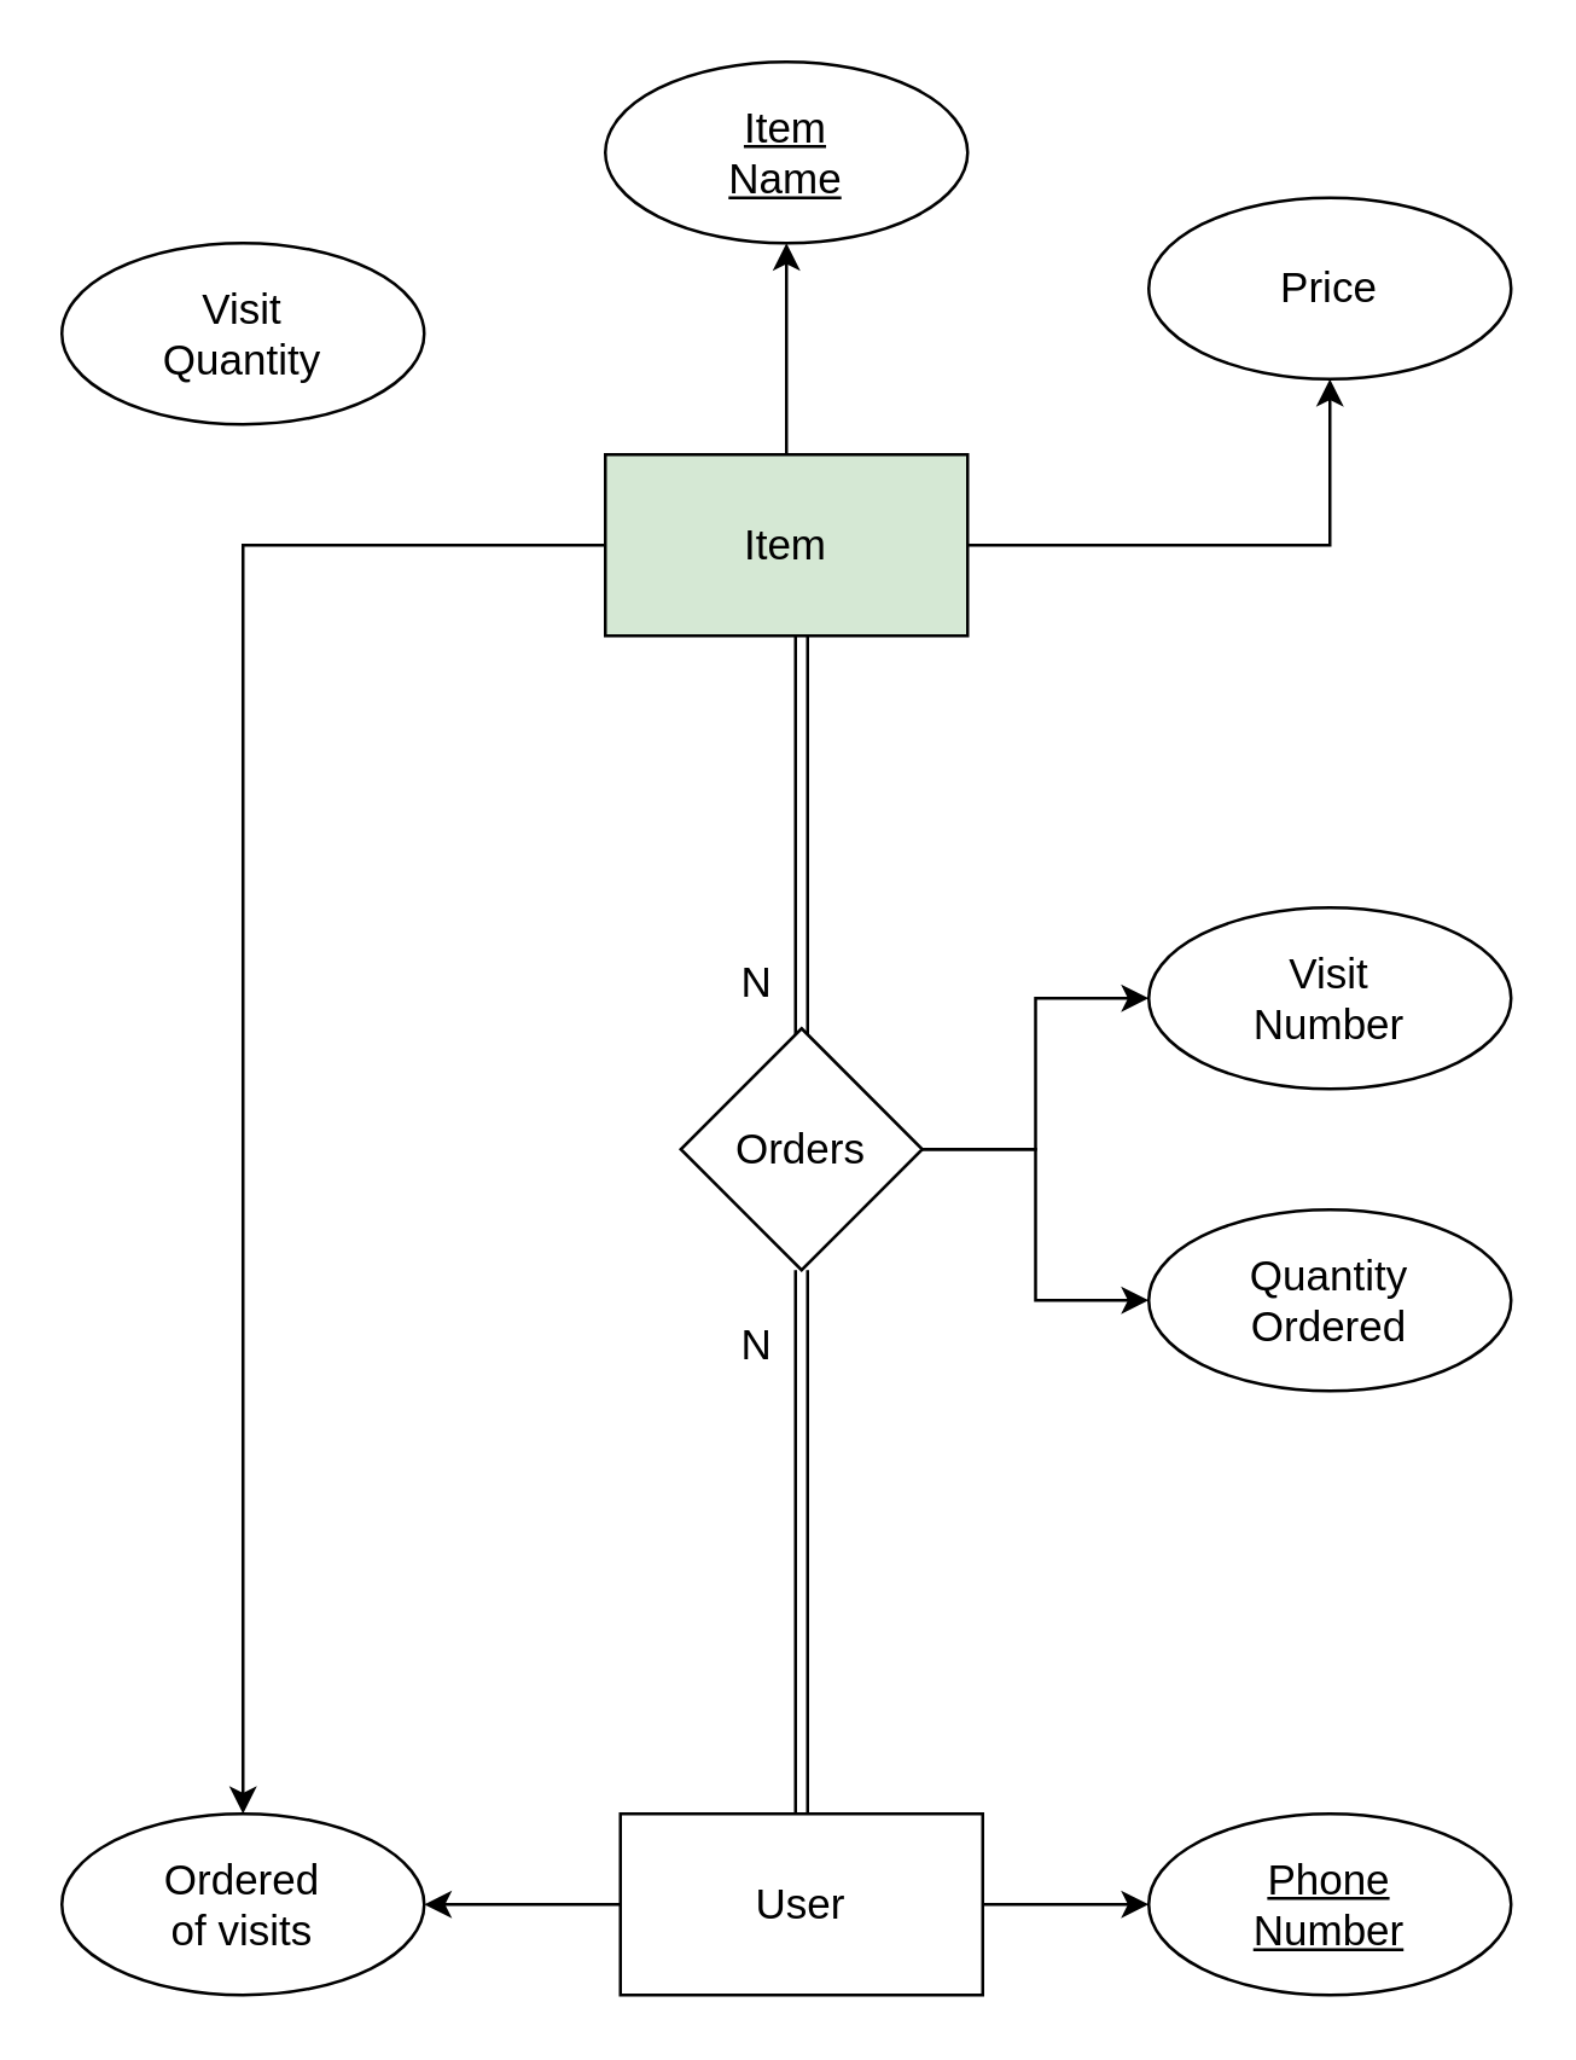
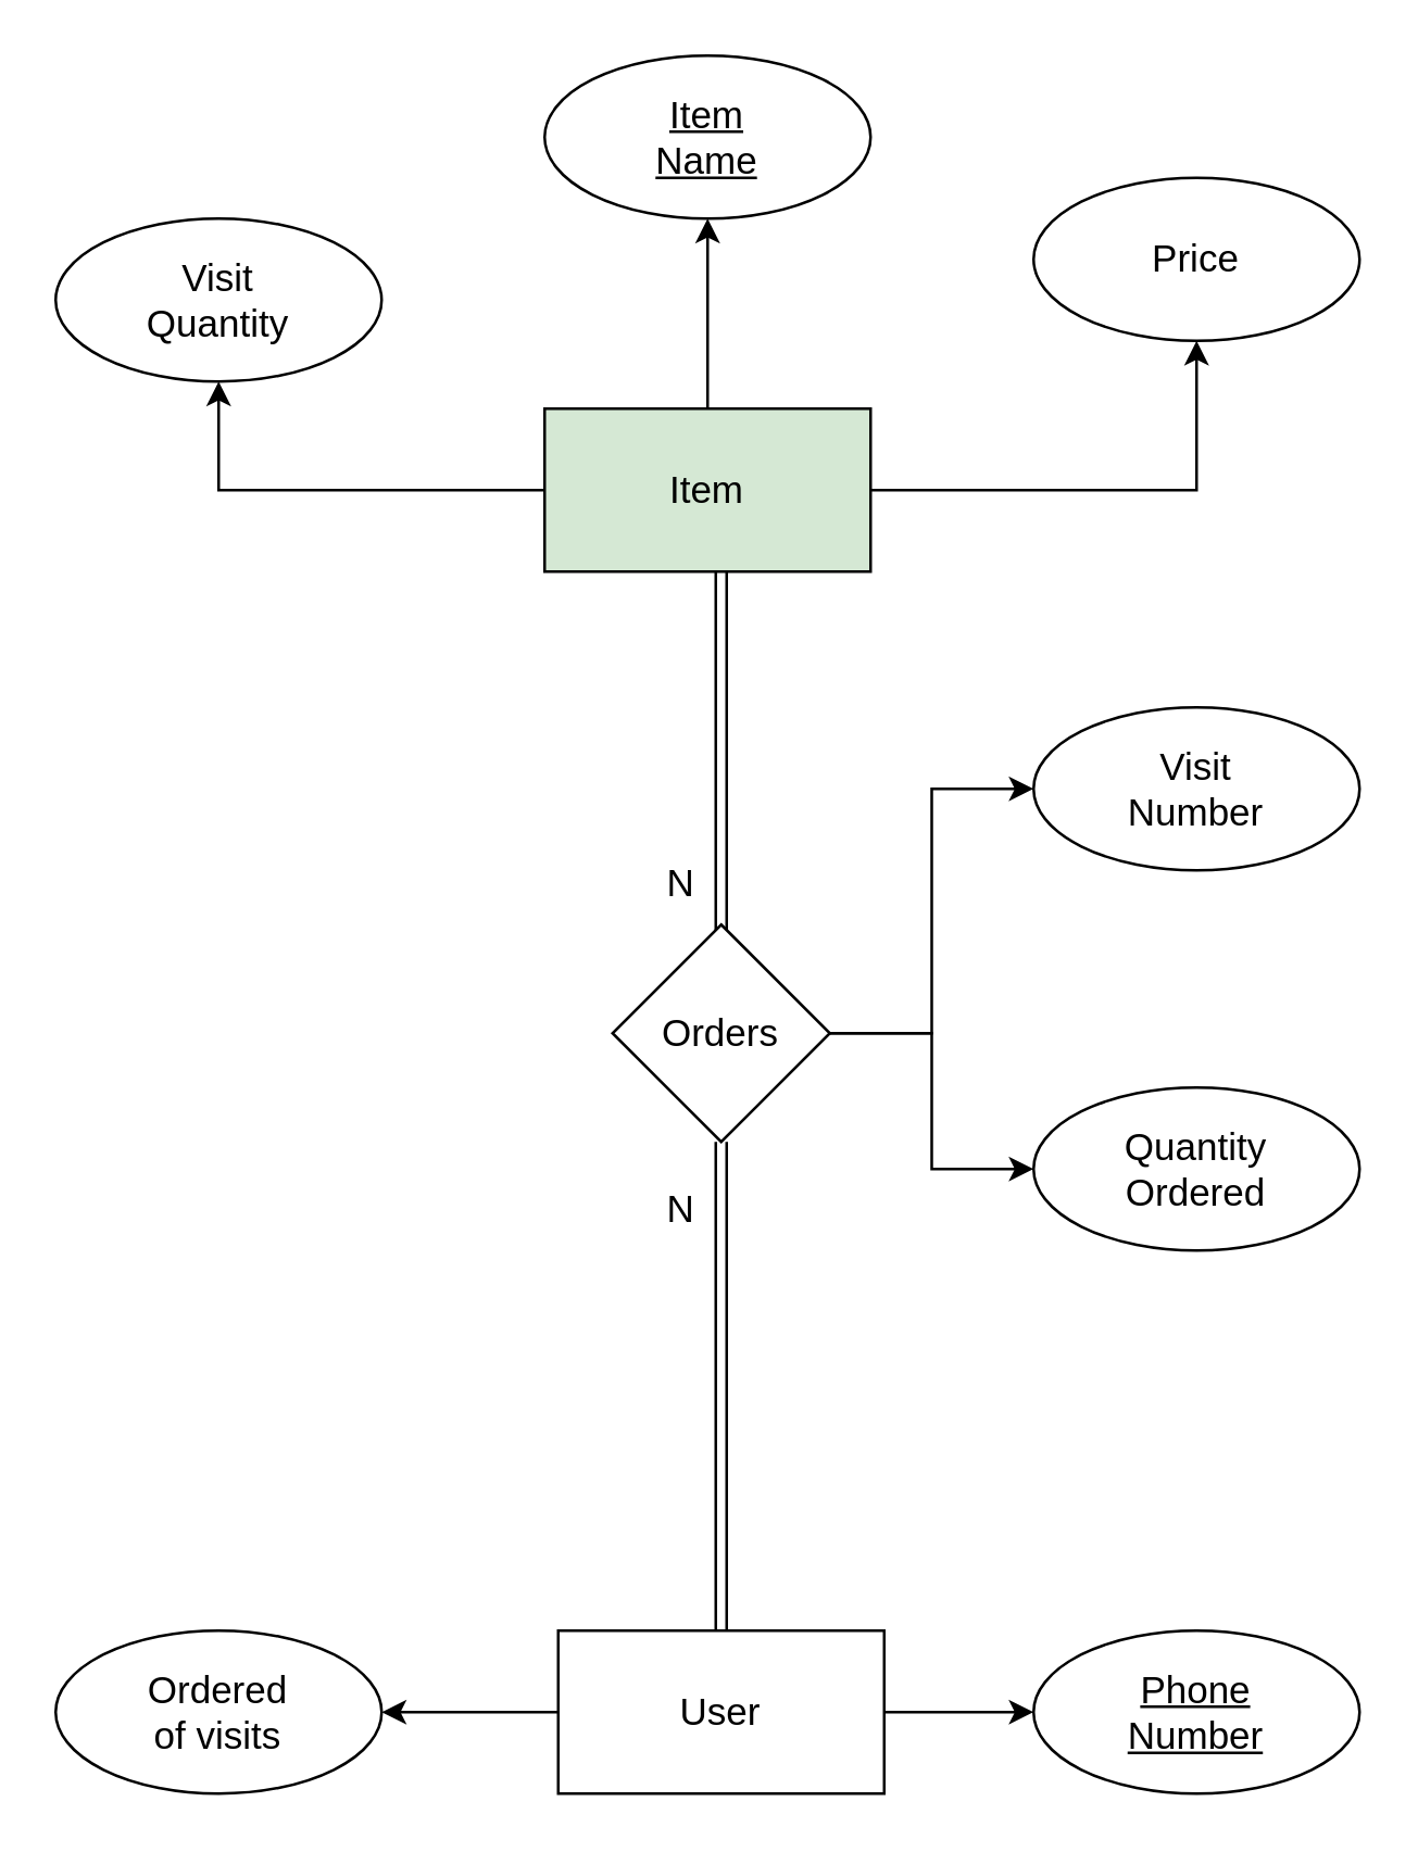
  <mxCell id="0" />
  <mxCell id="1" parent="0" />
  <mxCell id="2" style="edgeStyle=orthogonalEdgeStyle;rounded=0;orthogonalLoop=1;jettySize=auto;html=1;entryX=0.5;entryY=1;entryDx=0;entryDy=0;fontSize=14;" edge="1" parent="1" source="6" target="7"><mxGeometry relative="1" as="geometry" /></mxCell>
- <mxCell id="3" style="edgeStyle=orthogonalEdgeStyle;rounded=0;orthogonalLoop=1;jettySize=auto;html=1;fontSize=14;" edge="1" parent="1" source="6" target="20"><mxGeometry relative="1" as="geometry" /></mxCell>
+ <mxCell id="3" style="edgeStyle=orthogonalEdgeStyle;rounded=0;orthogonalLoop=1;jettySize=auto;html=1;entryX=0.5;entryY=1;entryDx=0;entryDy=0;fontSize=14;" edge="1" parent="1" source="6" target="9"><mxGeometry relative="1" as="geometry" /></mxCell>
  <mxCell id="4" style="edgeStyle=orthogonalEdgeStyle;rounded=0;orthogonalLoop=1;jettySize=auto;html=1;entryX=0.5;entryY=1;entryDx=0;entryDy=0;fontSize=14;" edge="1" parent="1" source="6" target="8"><mxGeometry relative="1" as="geometry" /></mxCell>
  <mxCell id="5" style="edgeStyle=orthogonalEdgeStyle;rounded=0;orthogonalLoop=1;jettySize=auto;html=1;entryX=0.438;entryY=0.125;entryDx=0;entryDy=0;entryPerimeter=0;fontSize=14;shape=link;" edge="1" parent="1" source="6" target="13"><mxGeometry relative="1" as="geometry"><Array as="points"><mxPoint x="265" y="350" /></Array></mxGeometry></mxCell>
  <mxCell id="6" value="&lt;font style=&quot;font-size: 14px;&quot;&gt;Item&lt;/font&gt;" style="rounded=0;whiteSpace=wrap;html=1;fillColor=#d5e8d4;" vertex="1" parent="1"><mxGeometry x="200" y="150" width="120" height="60" as="geometry" /></mxCell>
  <mxCell id="7" value="Price" style="ellipse;whiteSpace=wrap;html=1;fontSize=14;" vertex="1" parent="1"><mxGeometry x="380" y="65" width="120" height="60" as="geometry" /></mxCell>
  <mxCell id="8" value="&lt;u&gt;Item&lt;br&gt;Name&lt;/u&gt;" style="ellipse;whiteSpace=wrap;html=1;fontSize=14;" vertex="1" parent="1"><mxGeometry x="200" y="20" width="120" height="60" as="geometry" /></mxCell>
  <mxCell id="9" value="Visit&lt;br&gt;Quantity" style="ellipse;whiteSpace=wrap;html=1;fontSize=14;" vertex="1" parent="1"><mxGeometry x="20" y="80" width="120" height="60" as="geometry" /></mxCell>
  <mxCell id="10" style="edgeStyle=orthogonalEdgeStyle;rounded=0;orthogonalLoop=1;jettySize=auto;html=1;entryX=0;entryY=0.5;entryDx=0;entryDy=0;fontSize=14;" edge="1" parent="1" source="13" target="14"><mxGeometry relative="1" as="geometry" /></mxCell>
  <mxCell id="11" style="edgeStyle=orthogonalEdgeStyle;rounded=0;orthogonalLoop=1;jettySize=auto;html=1;entryX=0;entryY=0.5;entryDx=0;entryDy=0;fontSize=14;" edge="1" parent="1" source="13" target="15"><mxGeometry relative="1" as="geometry" /></mxCell>
  <mxCell id="12" style="edgeStyle=orthogonalEdgeStyle;shape=link;rounded=0;orthogonalLoop=1;jettySize=auto;html=1;exitX=0.5;exitY=1;exitDx=0;exitDy=0;entryX=0.5;entryY=0;entryDx=0;entryDy=0;fontSize=14;" edge="1" parent="1" source="13" target="18"><mxGeometry relative="1" as="geometry" /></mxCell>
  <mxCell id="13" value="Orders" style="rhombus;whiteSpace=wrap;html=1;fontSize=14;" vertex="1" parent="1"><mxGeometry x="225" y="340" width="80" height="80" as="geometry" /></mxCell>
- <mxCell id="14" value="Visit&lt;br&gt;Number" style="ellipse;whiteSpace=wrap;html=1;fontSize=14;" vertex="1" parent="1"><mxGeometry x="380" y="300" width="120" height="60" as="geometry" /></mxCell>
+ <mxCell id="14" value="Visit&lt;br&gt;Number" style="ellipse;whiteSpace=wrap;html=1;fontSize=14;" vertex="1" parent="1"><mxGeometry x="380" y="260" width="120" height="60" as="geometry" /></mxCell>
  <mxCell id="15" value="Quantity&lt;br&gt;Ordered" style="ellipse;whiteSpace=wrap;html=1;fontSize=14;" vertex="1" parent="1"><mxGeometry x="380" y="400" width="120" height="60" as="geometry" /></mxCell>
  <mxCell id="16" style="edgeStyle=orthogonalEdgeStyle;rounded=0;orthogonalLoop=1;jettySize=auto;html=1;entryX=0;entryY=0.5;entryDx=0;entryDy=0;fontSize=14;" edge="1" parent="1" source="18" target="19"><mxGeometry relative="1" as="geometry" /></mxCell>
  <mxCell id="17" style="edgeStyle=orthogonalEdgeStyle;rounded=0;orthogonalLoop=1;jettySize=auto;html=1;fontSize=14;" edge="1" parent="1" source="18" target="20"><mxGeometry relative="1" as="geometry" /></mxCell>
  <mxCell id="18" value="&lt;font style=&quot;font-size: 14px;&quot;&gt;User&lt;/font&gt;" style="rounded=0;whiteSpace=wrap;html=1;" vertex="1" parent="1"><mxGeometry x="205" y="600" width="120" height="60" as="geometry" /></mxCell>
  <mxCell id="19" value="&lt;u&gt;Phone&lt;br&gt;Number&lt;/u&gt;" style="ellipse;whiteSpace=wrap;html=1;fontSize=14;" vertex="1" parent="1"><mxGeometry x="380" y="600" width="120" height="60" as="geometry" /></mxCell>
  <mxCell id="20" value="Ordered&lt;br&gt;of visits" style="ellipse;whiteSpace=wrap;html=1;fontSize=14;" vertex="1" parent="1"><mxGeometry x="20" y="600" width="120" height="60" as="geometry" /></mxCell>
  <mxCell id="21" value="N" style="text;html=1;align=center;verticalAlign=middle;resizable=0;points=[];autosize=1;strokeColor=none;fillColor=none;fontSize=14;" vertex="1" parent="1"><mxGeometry x="235" y="310" width="30" height="30" as="geometry" /></mxCell>
  <mxCell id="22" value="N" style="text;html=1;align=center;verticalAlign=middle;resizable=0;points=[];autosize=1;strokeColor=none;fillColor=none;fontSize=14;" vertex="1" parent="1"><mxGeometry x="235" y="430" width="30" height="30" as="geometry" /></mxCell>
